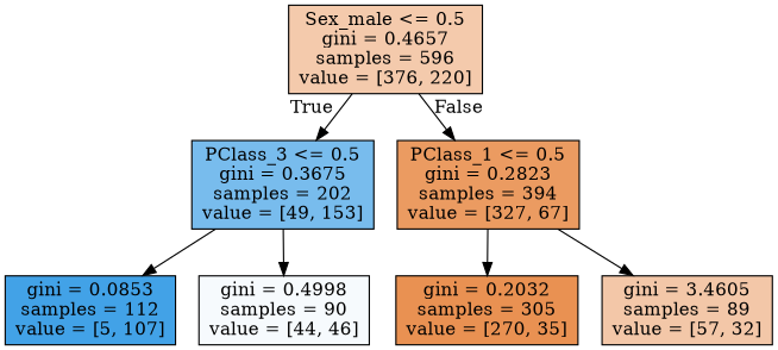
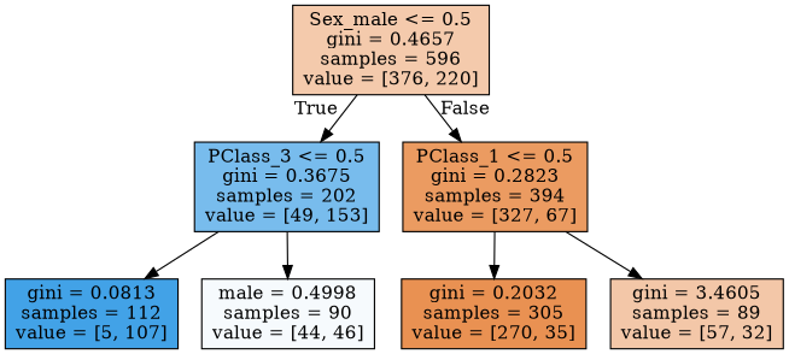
  digraph {
    node [color=black shape=box style=filled]
    n1 [fillcolor="#e581396a" label="Sex_male <= 0.5\ngini = 0.4657\nsamples = 596\nvalue = [376, 220]"]
    n2 [fillcolor="#399de5ad" label="PClass_3 <= 0.5\ngini = 0.3675\nsamples = 202\nvalue = [49, 153]"]
    n3 [fillcolor="#e58139cb" label="PClass_1 <= 0.5\ngini = 0.2823\nsamples = 394\nvalue = [327, 67]"]
-   n4 [fillcolor="#399de5f3" label="gini = 0.0853\nsamples = 112\nvalue = [5, 107]"]
-   n5 [fillcolor="#399de50b" label="gini = 0.4998\nsamples = 90\nvalue = [44, 46]"]
+   n4 [fillcolor="#399de5f3" label="gini = 0.0813\nsamples = 112\nvalue = [5, 107]"]
+   n5 [fillcolor="#399de50b" label="male = 0.4998\nsamples = 90\nvalue = [44, 46]"]
    n6 [fillcolor="#e58139de" label="gini = 0.2032\nsamples = 305\nvalue = [270, 35]"]
    n7 [fillcolor="#e5813970" label="gini = 3.4605\nsamples = 89\nvalue = [57, 32]"]
    n1 -> n2 [headlabel=True labelangle=45 labeldistance=2.5]
    n1 -> n3 [headlabel=False labelangle=-45 labeldistance=2.5]
    n2 -> n4
    n2 -> n5
    n3 -> n6
    n3 -> n7
  }
